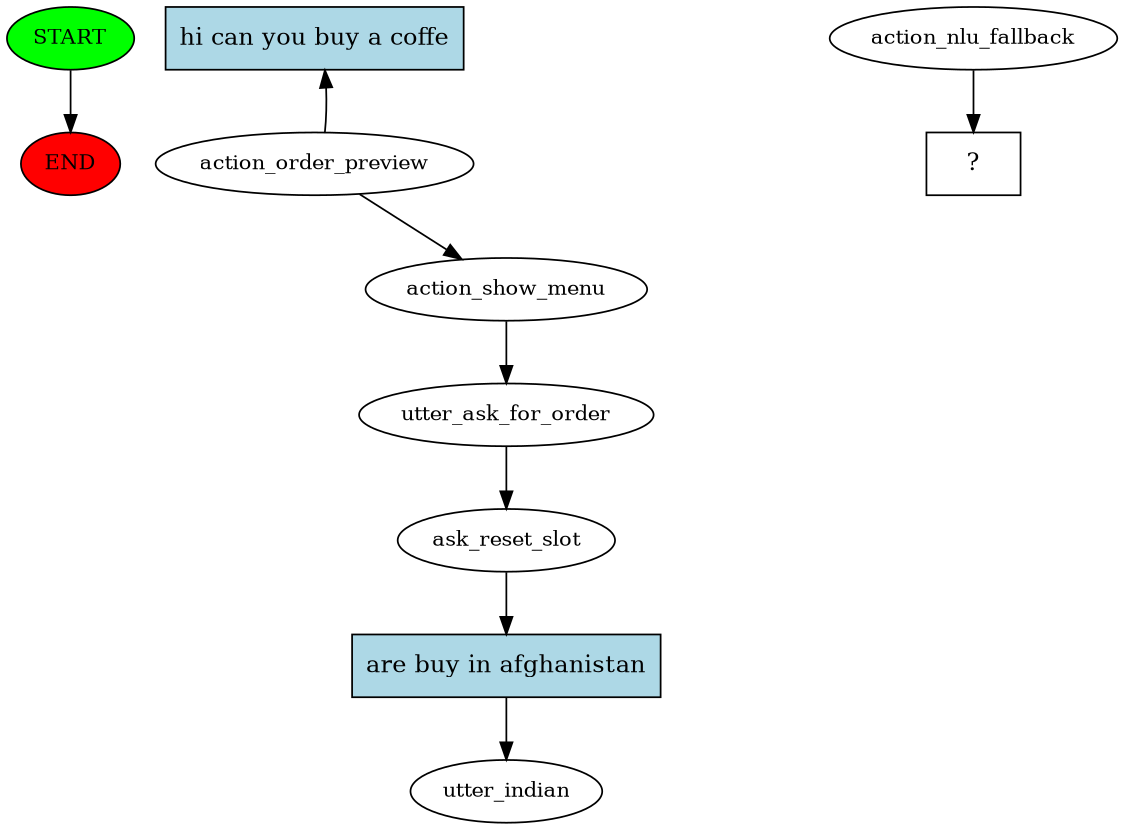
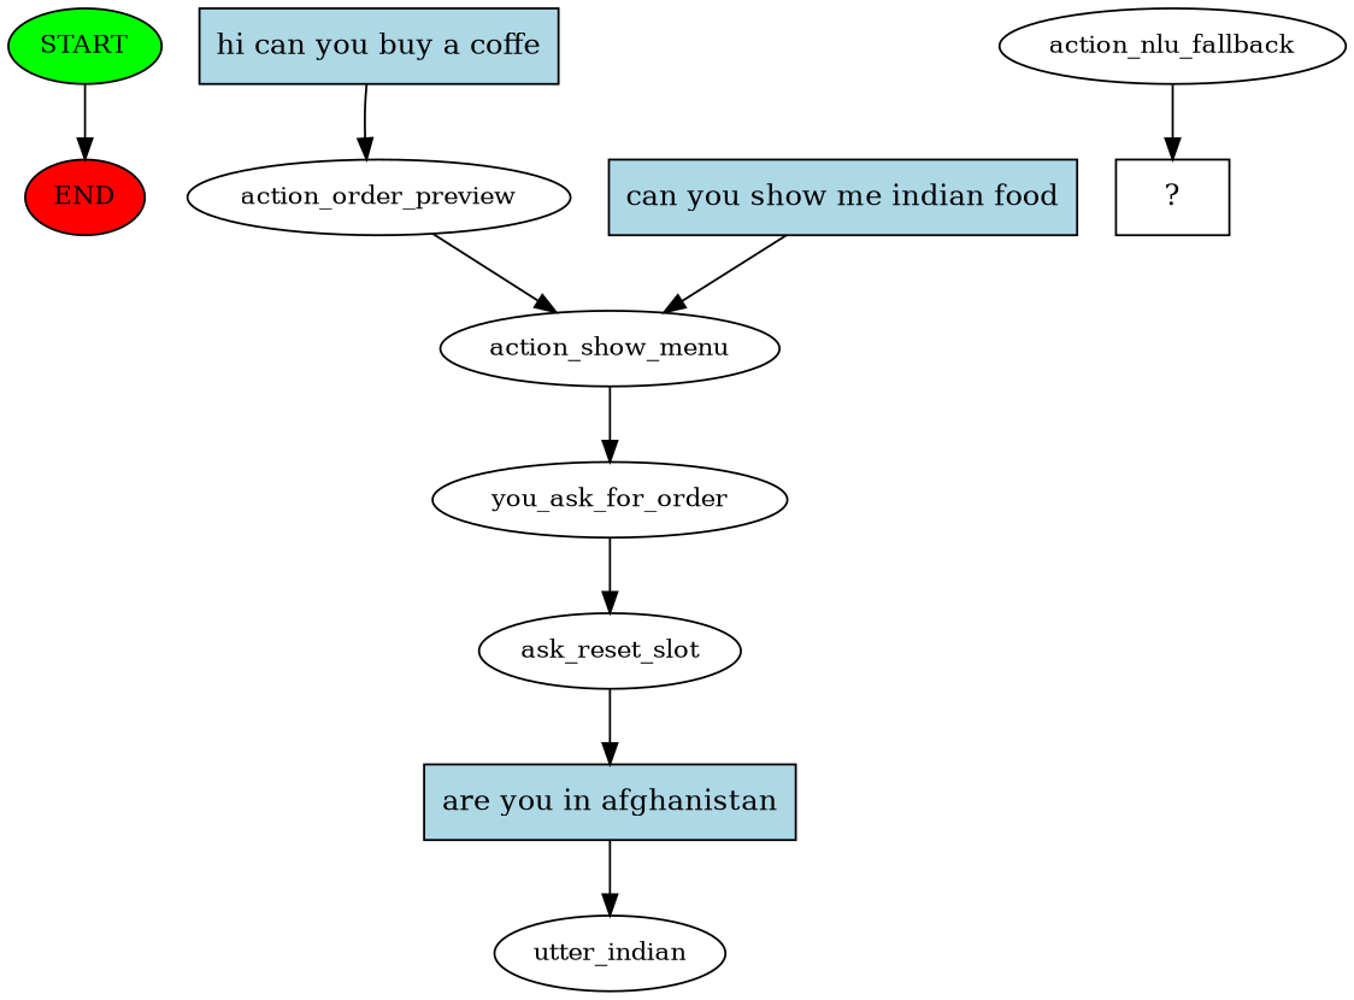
  digraph {
    node [fontsize=12]
    n1 [fillcolor=green label=START style=filled]
    n2 [fillcolor=red label=END style=filled]
    n3 [fillcolor=lightblue label="hi can you buy a coffe" shape=rect style=filled fontsize=""]
    n4 [label=action_order_preview]
    n5 [label=action_show_menu]
-   n7 [label=utter_ask_for_order]
+   n6 [fillcolor=lightblue label="can you show me indian food" shape=rect style=filled fontsize=""]
+   n7 [label=you_ask_for_order]
    n8 [label=ask_reset_slot]
-   n9 [fillcolor=lightblue label="are buy in afghanistan" shape=rect style=filled fontsize=""]
+   n9 [fillcolor=lightblue label="are you in afghanistan" shape=rect style=filled fontsize=""]
    n10 [label=utter_indian]
    n11 [label=action_nlu_fallback]
    n12 [label="  ?  " shape=rect fontsize=""]
    n1 -> n2
-   n4 -> n3
+   n3 -> n4
    n4 -> n5
    n5 -> n7
+   n6 -> n5
    n7 -> n8
    n8 -> n9
    n9 -> n10
    n11 -> n12
  }
